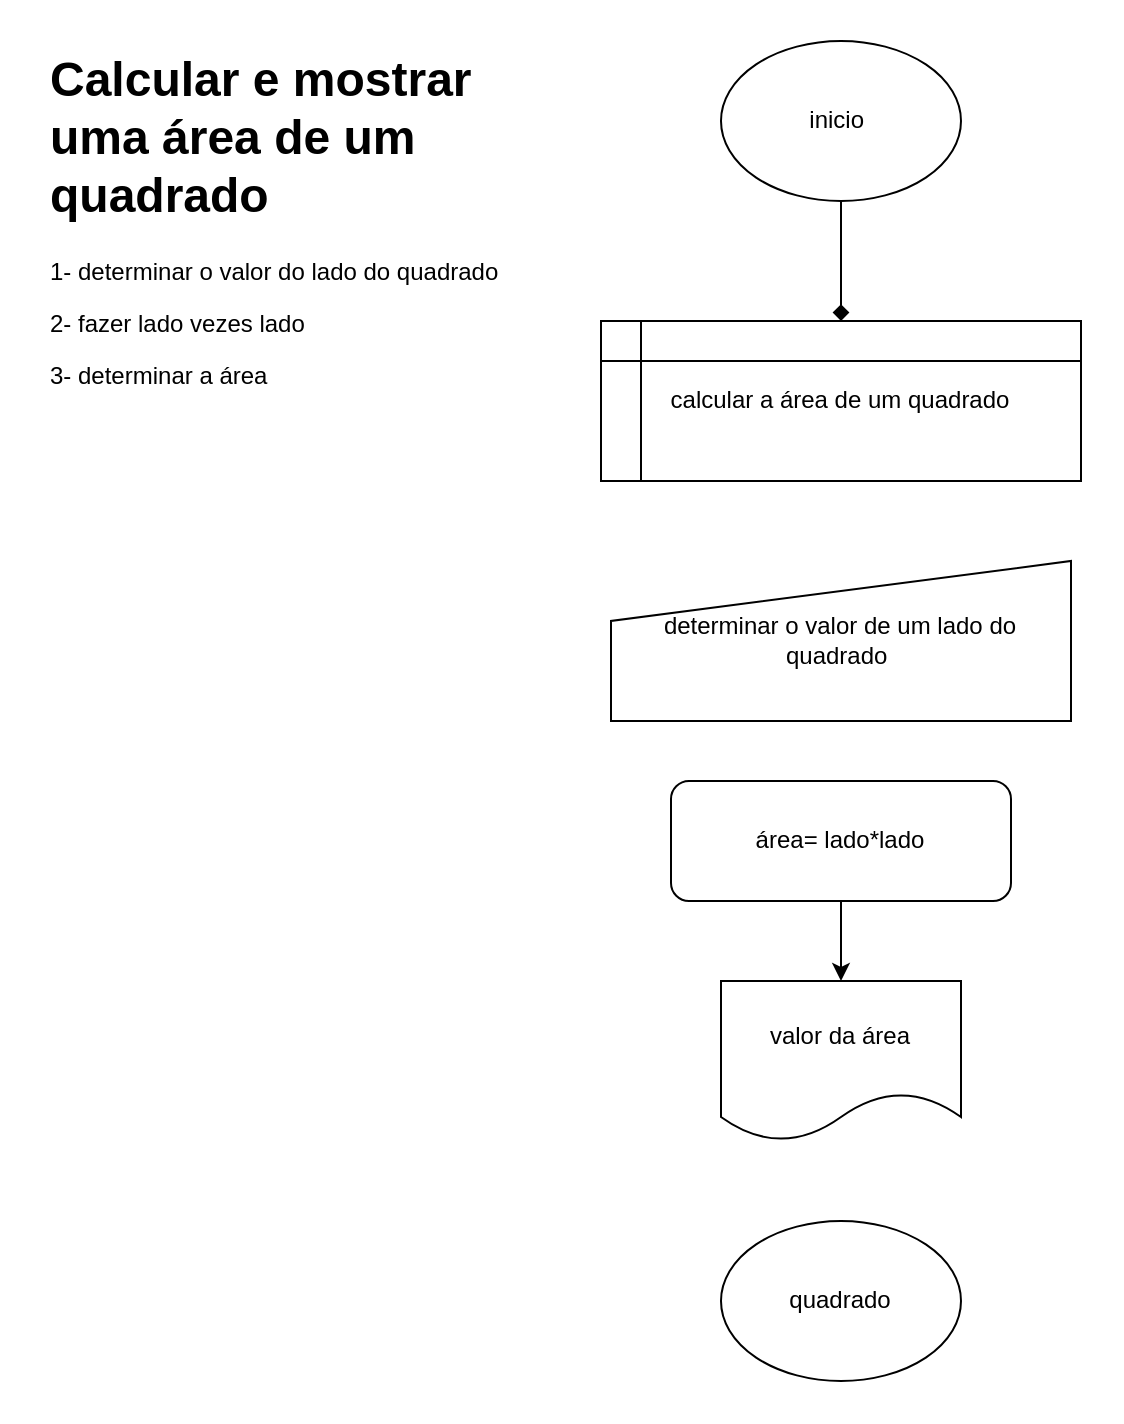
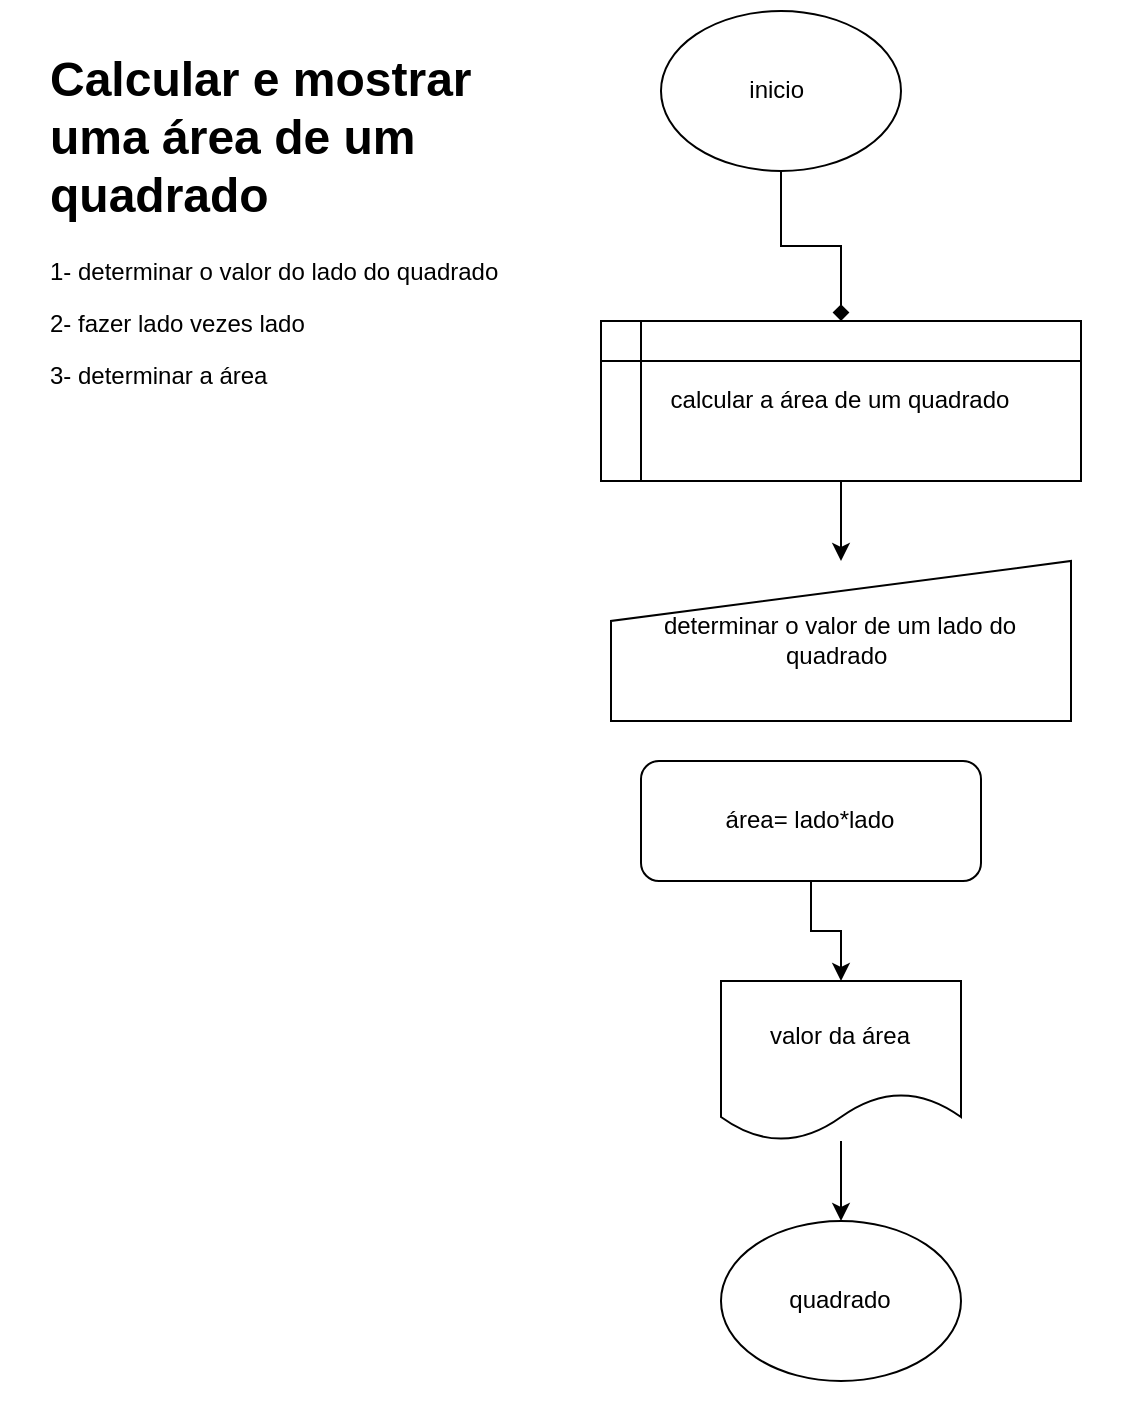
  <mxCell id="0" />
  <mxCell id="1" parent="0" />
  <mxCell id="2" value="&lt;h1&gt;&lt;font style=&quot;vertical-align: inherit&quot;&gt;&lt;font style=&quot;vertical-align: inherit&quot;&gt;&lt;font style=&quot;vertical-align: inherit&quot;&gt;&lt;font style=&quot;vertical-align: inherit&quot;&gt;&lt;font style=&quot;vertical-align: inherit&quot;&gt;&lt;font style=&quot;vertical-align: inherit&quot;&gt;&lt;font style=&quot;vertical-align: inherit&quot;&gt;&lt;font style=&quot;vertical-align: inherit&quot;&gt;Calcular e mostrar uma área de um quadrado&amp;nbsp;&lt;/font&gt;&lt;/font&gt;&lt;/font&gt;&lt;/font&gt;&lt;/font&gt;&lt;/font&gt;&lt;/font&gt;&lt;/font&gt;&lt;/h1&gt;&lt;p&gt;&lt;font style=&quot;vertical-align: inherit&quot;&gt;&lt;font style=&quot;vertical-align: inherit&quot;&gt;&lt;font style=&quot;vertical-align: inherit&quot;&gt;&lt;font style=&quot;vertical-align: inherit&quot;&gt;&lt;font style=&quot;vertical-align: inherit&quot;&gt;&lt;font style=&quot;vertical-align: inherit&quot;&gt;1- determinar o valor do lado do quadrado&amp;nbsp;&lt;/font&gt;&lt;/font&gt;&lt;/font&gt;&lt;/font&gt;&lt;/font&gt;&lt;/font&gt;&lt;/p&gt;&lt;p&gt;&lt;font style=&quot;vertical-align: inherit&quot;&gt;&lt;font style=&quot;vertical-align: inherit&quot;&gt;&lt;font style=&quot;vertical-align: inherit&quot;&gt;&lt;font style=&quot;vertical-align: inherit&quot;&gt;&lt;font style=&quot;vertical-align: inherit&quot;&gt;&lt;font style=&quot;vertical-align: inherit&quot;&gt;&lt;font style=&quot;vertical-align: inherit&quot;&gt;&lt;font style=&quot;vertical-align: inherit&quot;&gt;2- fazer lado vezes lado&lt;/font&gt;&lt;/font&gt;&lt;/font&gt;&lt;/font&gt;&lt;/font&gt;&lt;/font&gt;&lt;/font&gt;&lt;/font&gt;&lt;/p&gt;&lt;p&gt;&lt;font style=&quot;vertical-align: inherit&quot;&gt;&lt;font style=&quot;vertical-align: inherit&quot;&gt;&lt;font style=&quot;vertical-align: inherit&quot;&gt;&lt;font style=&quot;vertical-align: inherit&quot;&gt;&lt;font style=&quot;vertical-align: inherit&quot;&gt;&lt;font style=&quot;vertical-align: inherit&quot;&gt;&lt;font style=&quot;vertical-align: inherit&quot;&gt;&lt;font style=&quot;vertical-align: inherit&quot;&gt;&lt;font style=&quot;vertical-align: inherit&quot;&gt;&lt;font style=&quot;vertical-align: inherit&quot;&gt;3- determinar a área&amp;nbsp;&lt;/font&gt;&lt;/font&gt;&lt;/font&gt;&lt;/font&gt;&lt;/font&gt;&lt;/font&gt;&lt;/font&gt;&lt;/font&gt;&lt;/font&gt;&lt;/font&gt;&lt;/p&gt;" style="text;html=1;strokeColor=none;fillColor=none;spacing=5;spacingTop=-20;whiteSpace=wrap;overflow=hidden;rounded=0;" vertex="1" parent="1"><mxGeometry x="20" y="20" width="260" height="210" as="geometry" /></mxCell>
  <mxCell id="3" value="&lt;font style=&quot;vertical-align: inherit&quot;&gt;&lt;font style=&quot;vertical-align: inherit&quot;&gt;quadrado&lt;/font&gt;&lt;/font&gt;" style="ellipse;whiteSpace=wrap;html=1;" vertex="1" parent="1"><mxGeometry x="360" y="610" width="120" height="80" as="geometry" /></mxCell>
  <mxCell id="4" style="edgeStyle=orthogonalEdgeStyle;rounded=0;orthogonalLoop=1;jettySize=auto;html=1;endArrow=diamond;" edge="1" parent="1" source="5" target="7"><mxGeometry relative="1" as="geometry" /></mxCell>
- <mxCell id="5" value="&lt;font style=&quot;vertical-align: inherit&quot;&gt;&lt;font style=&quot;vertical-align: inherit&quot;&gt;inicio&amp;nbsp;&lt;/font&gt;&lt;/font&gt;" style="ellipse;whiteSpace=wrap;html=1;" vertex="1" parent="1"><mxGeometry x="360" y="20" width="120" height="80" as="geometry" /></mxCell>
+ <mxCell id="5" value="&lt;font style=&quot;vertical-align: inherit&quot;&gt;&lt;font style=&quot;vertical-align: inherit&quot;&gt;inicio&amp;nbsp;&lt;/font&gt;&lt;/font&gt;" style="ellipse;whiteSpace=wrap;html=1;" vertex="1" parent="1"><mxGeometry x="330" y="5" width="120" height="80" as="geometry" /></mxCell>
+ <mxCell id="6" style="edgeStyle=orthogonalEdgeStyle;rounded=0;orthogonalLoop=1;jettySize=auto;html=1;" edge="1" parent="1" source="7" target="12"><mxGeometry relative="1" as="geometry" /></mxCell>
  <mxCell id="7" value="&lt;font style=&quot;vertical-align: inherit&quot;&gt;&lt;font style=&quot;vertical-align: inherit&quot;&gt;calcular a área de um quadrado&lt;/font&gt;&lt;/font&gt;" style="shape=internalStorage;whiteSpace=wrap;html=1;backgroundOutline=1;" vertex="1" parent="1"><mxGeometry x="300" y="160" width="240" height="80" as="geometry" /></mxCell>
  <mxCell id="8" style="edgeStyle=orthogonalEdgeStyle;rounded=0;orthogonalLoop=1;jettySize=auto;html=1;" edge="1" parent="1" source="9" target="11"><mxGeometry relative="1" as="geometry" /></mxCell>
- <mxCell id="9" value="&lt;font style=&quot;vertical-align: inherit&quot;&gt;&lt;font style=&quot;vertical-align: inherit&quot;&gt;área= lado*lado&lt;/font&gt;&lt;/font&gt;" style="rounded=1;whiteSpace=wrap;html=1;" vertex="1" parent="1"><mxGeometry x="335" y="390" width="170" height="60" as="geometry" /></mxCell>
+ <mxCell id="9" value="&lt;font style=&quot;vertical-align: inherit&quot;&gt;&lt;font style=&quot;vertical-align: inherit&quot;&gt;área= lado*lado&lt;/font&gt;&lt;/font&gt;" style="rounded=1;whiteSpace=wrap;html=1;" vertex="1" parent="1"><mxGeometry x="320" y="380" width="170" height="60" as="geometry" /></mxCell>
+ <mxCell id="10" style="edgeStyle=orthogonalEdgeStyle;rounded=0;orthogonalLoop=1;jettySize=auto;html=1;entryX=0.5;entryY=0;entryDx=0;entryDy=0;" edge="1" parent="1" source="11" target="3"><mxGeometry relative="1" as="geometry" /></mxCell>
  <mxCell id="11" value="&lt;font style=&quot;vertical-align: inherit&quot;&gt;&lt;font style=&quot;vertical-align: inherit&quot;&gt;&lt;font style=&quot;vertical-align: inherit&quot;&gt;&lt;font style=&quot;vertical-align: inherit&quot;&gt;valor da área&lt;/font&gt;&lt;/font&gt;&lt;/font&gt;&lt;/font&gt;" style="shape=document;whiteSpace=wrap;html=1;boundedLbl=1;" vertex="1" parent="1"><mxGeometry x="360" y="490" width="120" height="80" as="geometry" /></mxCell>
  <mxCell id="12" value="&lt;font style=&quot;vertical-align: inherit&quot;&gt;&lt;font style=&quot;vertical-align: inherit&quot;&gt;determinar o valor de um lado do quadrado&amp;nbsp;&lt;/font&gt;&lt;/font&gt;" style="shape=manualInput;whiteSpace=wrap;html=1;" vertex="1" parent="1"><mxGeometry x="305" y="280" width="230" height="80" as="geometry" /></mxCell>
